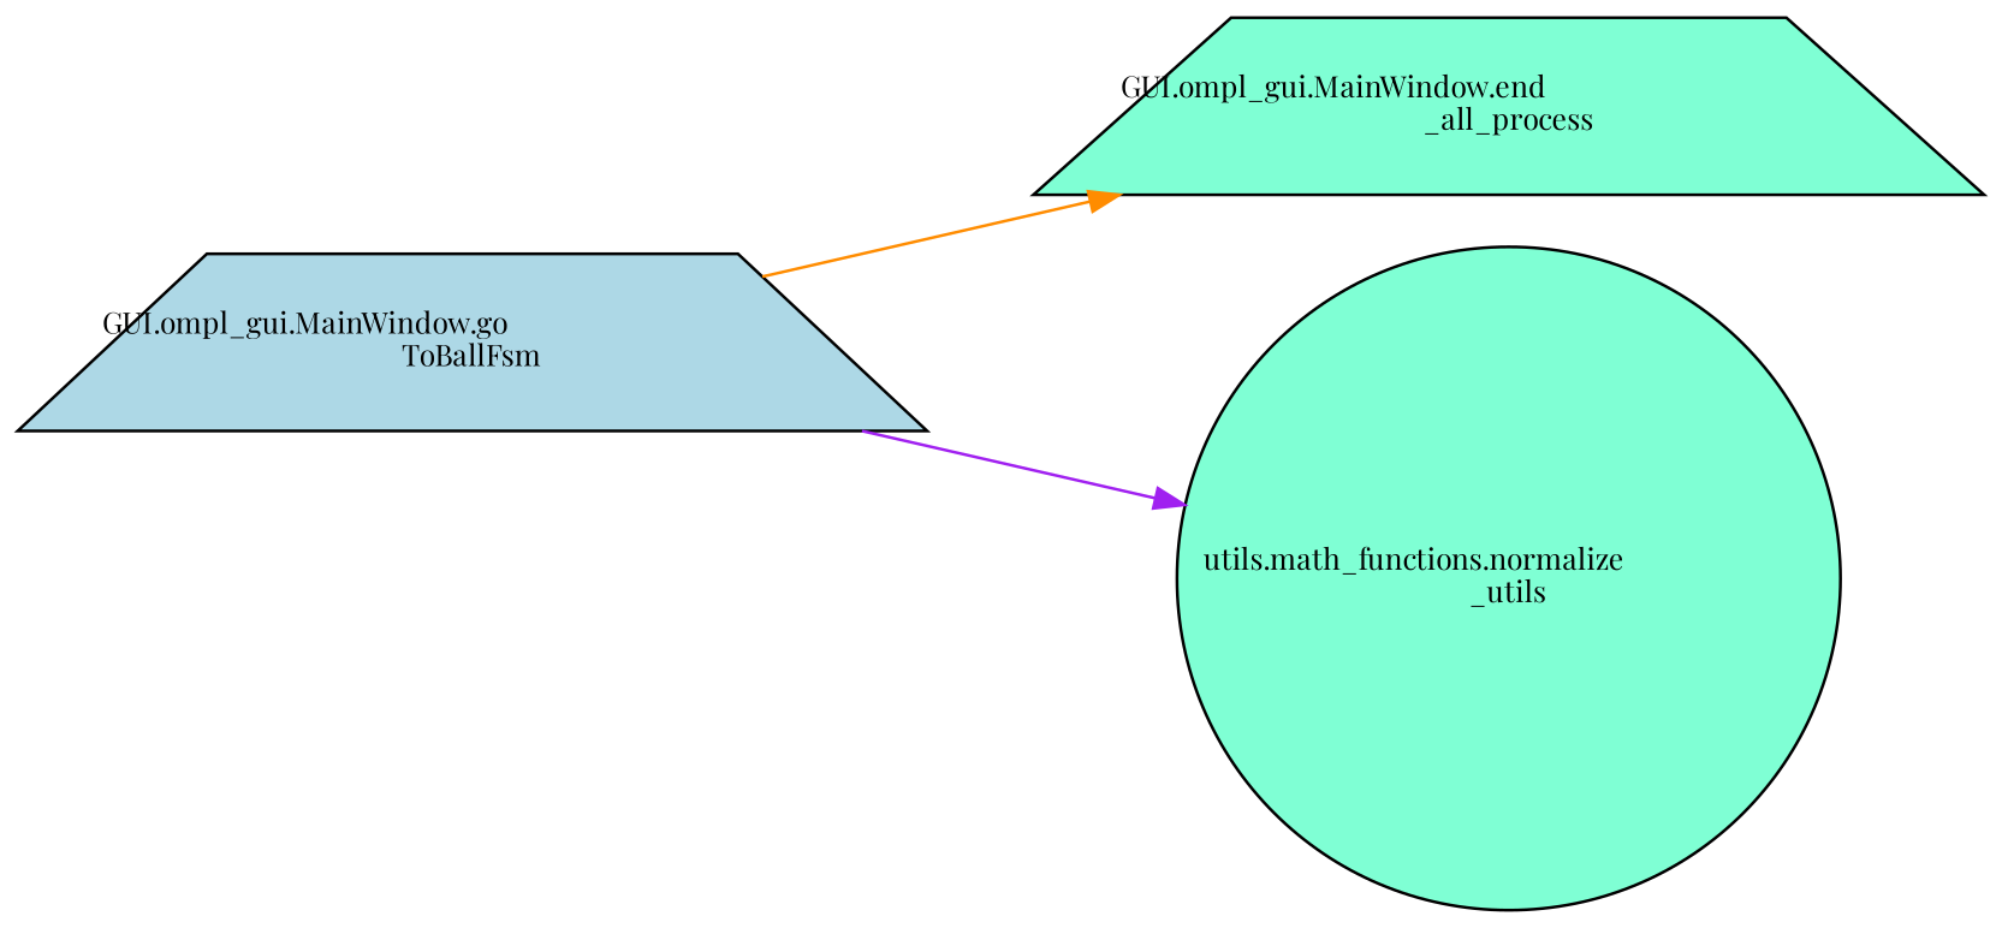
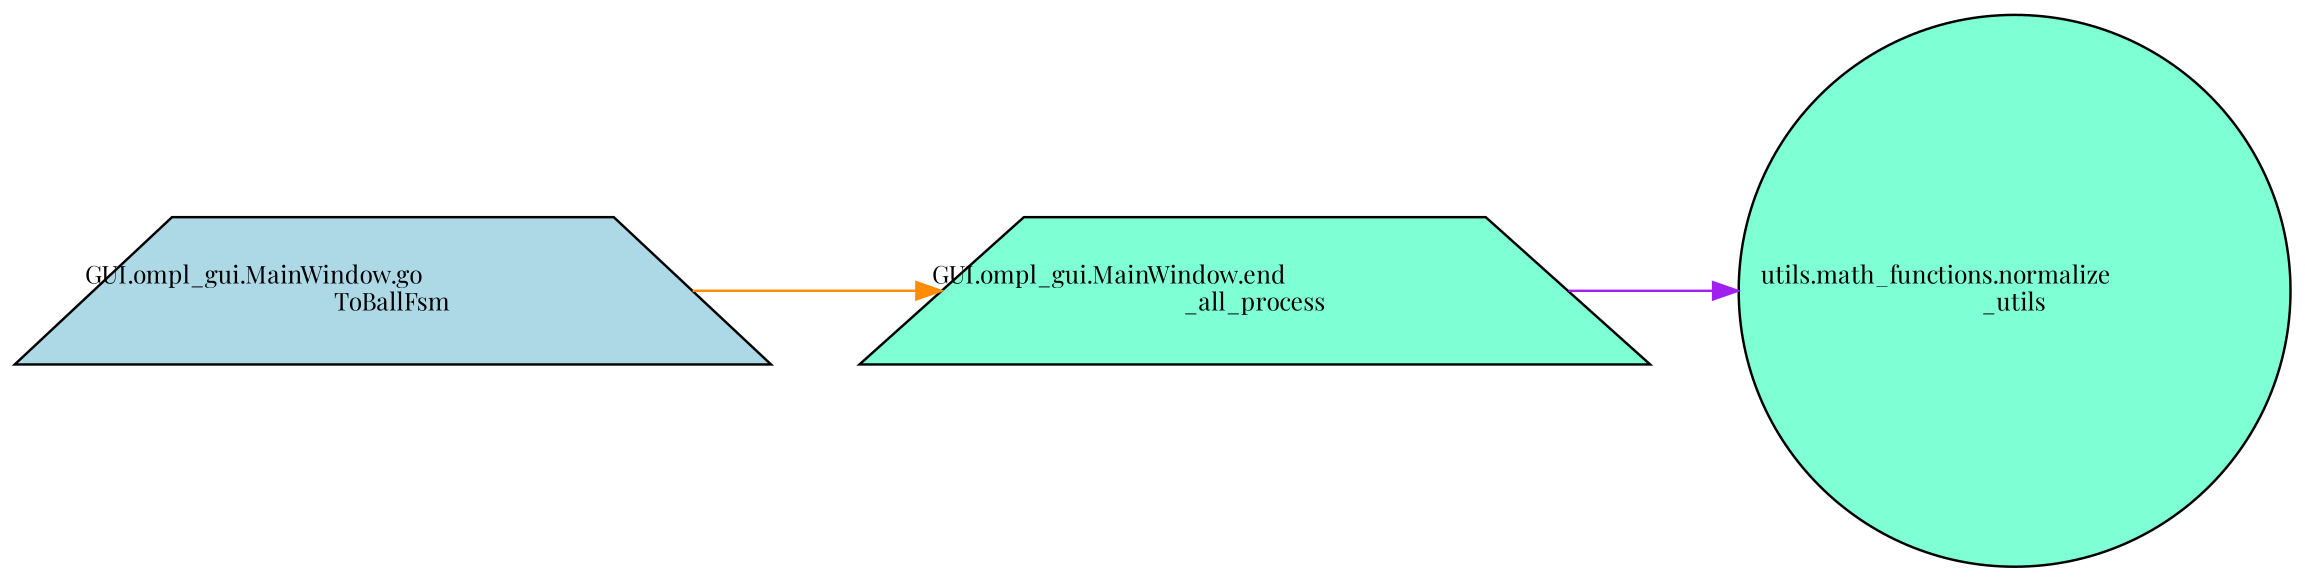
  digraph {
    fontname="Playfair Display"
    rankdir=LR
    node [color=black fillcolor=aquamarine fontname="Playfair Display" fontsize=10 shape=trapezium style=filled]
    edge [fontname="Playfair Display" fontsize=10 labelfontname=Helvetica labelfontsize=10 style=solid]
    n1 [fillcolor=lightblue fontcolor=black height=0.2 label="GUI.ompl_gui.MainWindow.go\lToBallFsm" width=0.4]
    n2 [height=0.2 label="GUI.ompl_gui.MainWindow.end\l_all_process" width=0.4]
    n3 [height=0.2 label="utils.math_functions.normalize\l_utils" shape=circle width=0.4]
    n1 -> n2 [color=darkorange]
-   n1 -> n3 [color=purple]
+   n2 -> n3 [color=purple]
  }
